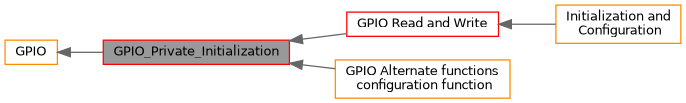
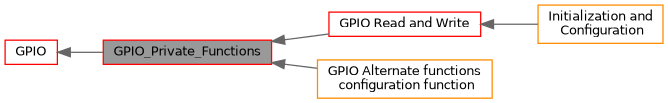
  digraph {
    rankdir=LR
    node [color=darkorange fillcolor=white fontname=Helvetica fontsize=10 shape=box style=filled]
    edge [color=gray40 dir=back fontname=Helvetica fontsize=10 labelfontname=Helvetica labelfontsize=10 shape=plaintext style=solid]
-   n1 [height=0.2 label=GPIO width=0.4]
-   n2 [color=red fillcolor=grey60 fontcolor=black height=0.2 label=GPIO_Private_Initialization width=0.4]
+   n1 [color=red height=0.2 label=GPIO width=0.4]
+   n2 [color=red fillcolor=grey60 fontcolor=black height=0.2 label=GPIO_Private_Functions width=0.4]
    n3 [color=red height=0.2 label="GPIO Read and Write" width=0.4]
    n4 [height=0.2 label="GPIO Alternate functions\l configuration function" width=0.4]
    n5 [height=0.2 label="Initialization and\l Configuration" width=0.4]
    n1 -> n2
    n2 -> n3
    n2 -> n4
    n3 -> n5
  }
